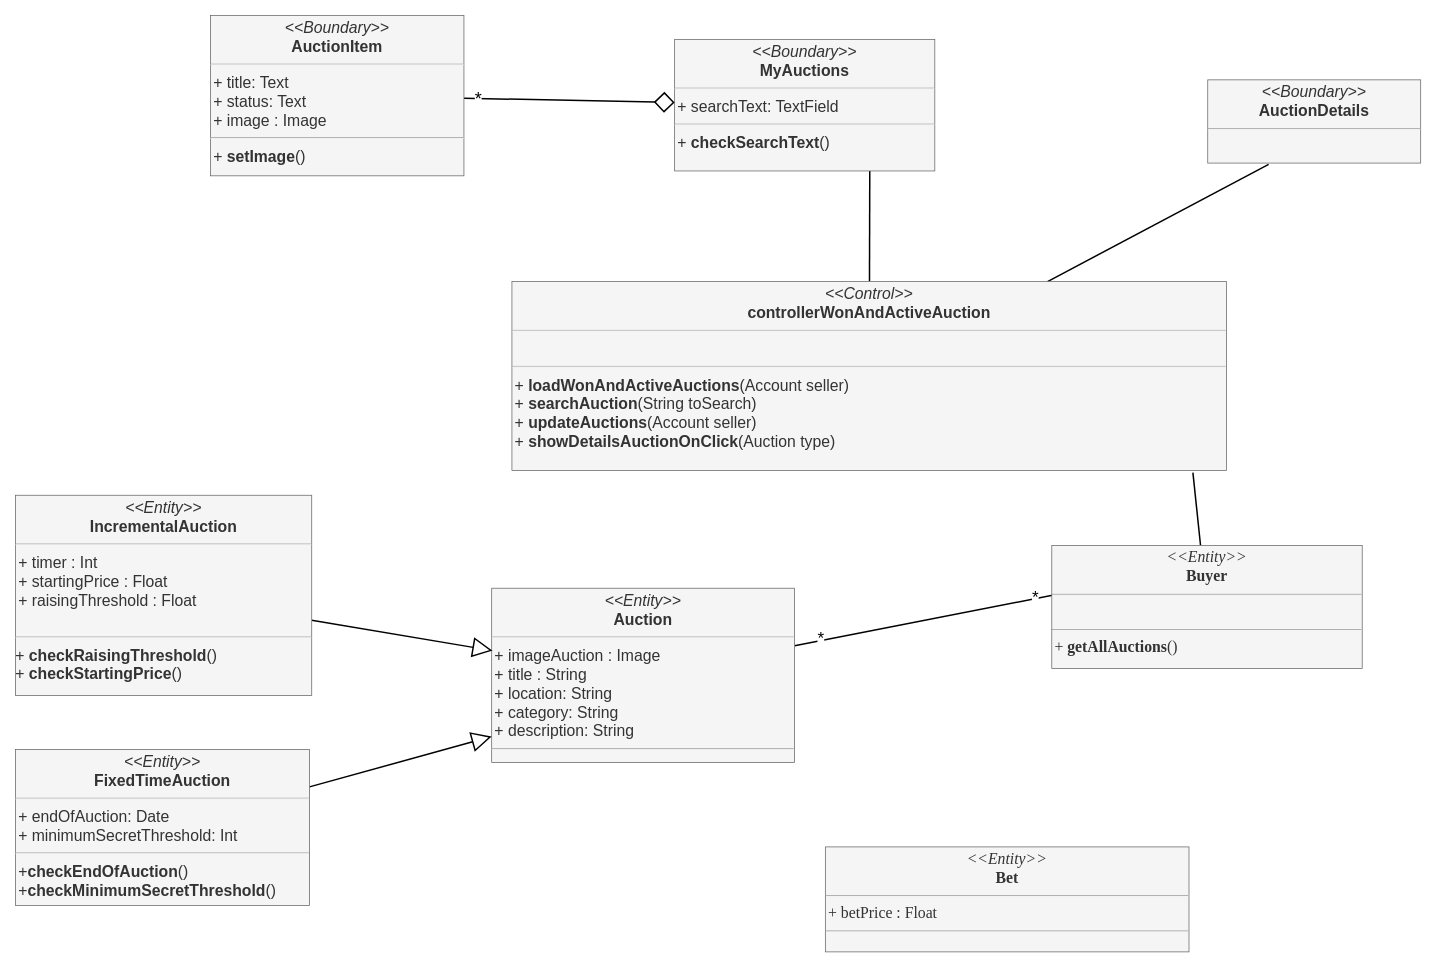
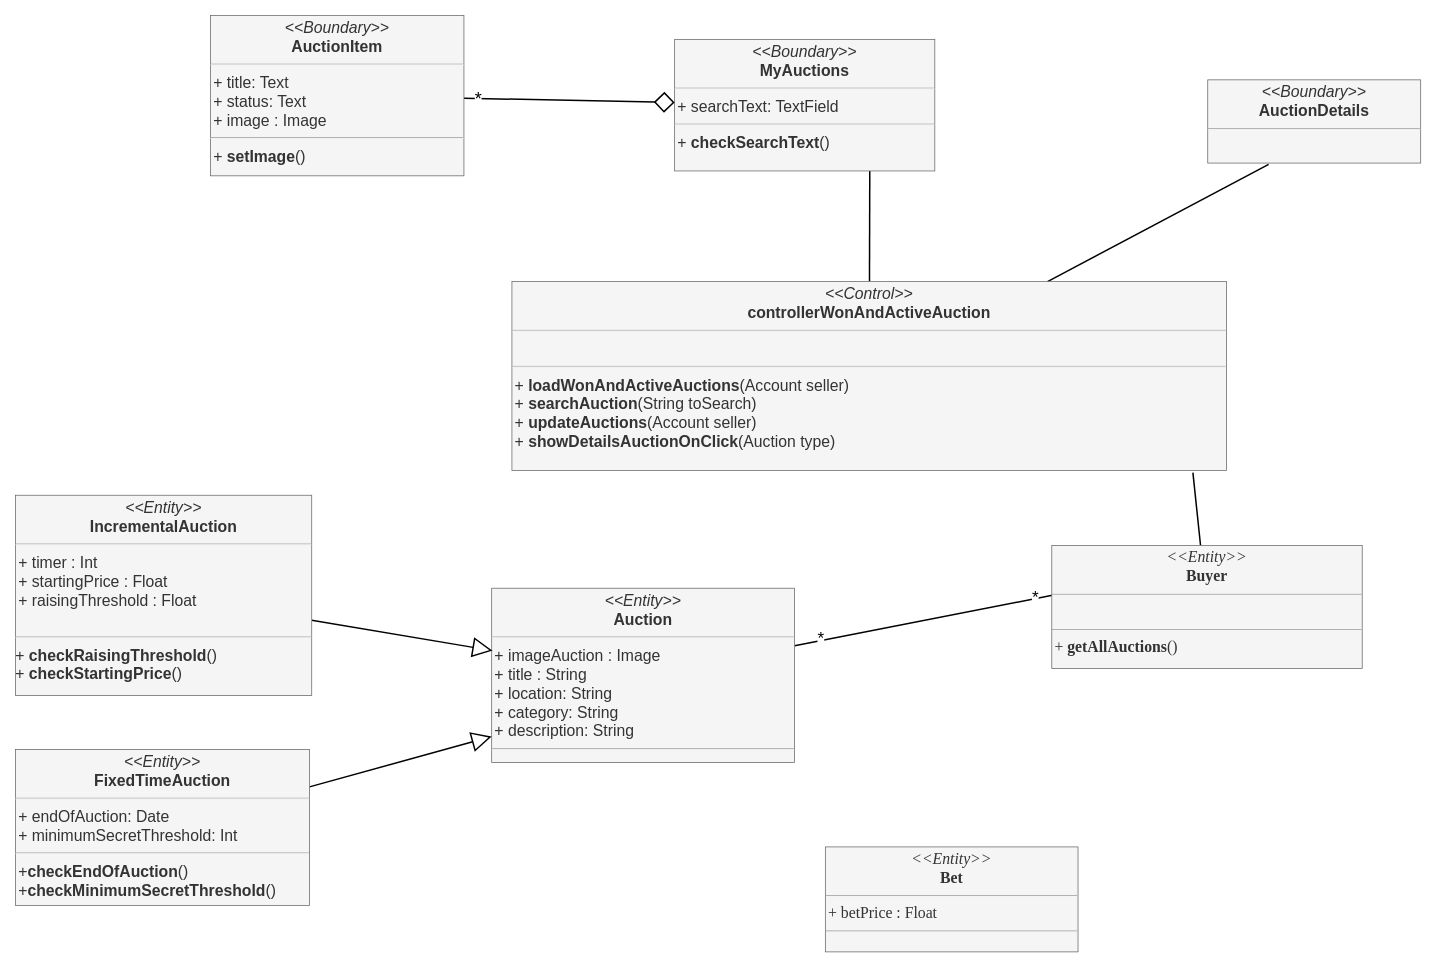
  <mxCell id="0" />
  <mxCell id="1" parent="0" />
  <mxCell id="2" style="rounded=0;orthogonalLoop=1;jettySize=auto;html=1;entryX=0.75;entryY=1;entryDx=0;entryDy=0;strokeWidth=2;endArrow=none;endFill=0;endSize=22;" parent="1" source="4" target="5" edge="1"><mxGeometry relative="1" as="geometry" /></mxCell>
  <mxCell id="3" style="edgeStyle=none;rounded=0;orthogonalLoop=1;jettySize=auto;html=1;entryX=0.286;entryY=1.016;entryDx=0;entryDy=0;entryPerimeter=0;strokeWidth=2;endArrow=none;endFill=0;endSize=22;" parent="1" source="4" target="14" edge="1"><mxGeometry relative="1" as="geometry" /></mxCell>
  <mxCell id="4" value="&lt;p style=&quot;margin: 4px 0px 0px; text-align: center; font-size: 21px;&quot;&gt;&lt;i style=&quot;font-size: 21px;&quot;&gt;&amp;lt;&amp;lt;Control&amp;gt;&amp;gt;&lt;/i&gt;&lt;br style=&quot;font-size: 21px;&quot;&gt;&lt;b style=&quot;font-size: 21px;&quot;&gt;controller&lt;/b&gt;&lt;b style=&quot;background-color: initial;&quot;&gt;WonAndActiveAuction&lt;/b&gt;&lt;/p&gt;&lt;hr style=&quot;font-size: 21px;&quot;&gt;&lt;p style=&quot;margin: 0px 0px 0px 4px; font-size: 21px;&quot;&gt;&lt;br&gt;&lt;/p&gt;&lt;hr style=&quot;font-size: 21px;&quot;&gt;&lt;p style=&quot;margin: 0px 0px 0px 4px; font-size: 21px;&quot;&gt;+ &lt;b&gt;loadWonAndActiveAuctions&lt;/b&gt;(Account seller)&lt;/p&gt;&lt;p style=&quot;margin: 0px 0px 0px 4px; font-size: 21px;&quot;&gt;+ &lt;b&gt;searchAuction&lt;/b&gt;(String toSearch)&lt;/p&gt;&lt;p style=&quot;margin: 0px 0px 0px 4px; font-size: 21px;&quot;&gt;+ &lt;b&gt;updateAuctions&lt;/b&gt;(Account seller)&lt;/p&gt;&lt;p style=&quot;margin: 0px 0px 0px 4px; font-size: 21px;&quot;&gt;+ &lt;b&gt;showDetailsAuctionOnClick&lt;/b&gt;(Auction type)&lt;/p&gt;" style="verticalAlign=top;align=left;overflow=fill;fontSize=21;fontFamily=Helvetica;html=1;fillColor=#f5f5f5;fontColor=#333333;strokeColor=#666666;" parent="1" vertex="1"><mxGeometry x="682" y="375" width="953" height="252" as="geometry" /></mxCell>
  <mxCell id="5" value="&lt;p style=&quot;margin: 4px 0px 0px; text-align: center; font-size: 21px;&quot;&gt;&lt;i style=&quot;font-size: 21px;&quot;&gt;&amp;lt;&amp;lt;Boundary&amp;gt;&amp;gt;&lt;/i&gt;&lt;br style=&quot;font-size: 21px;&quot;&gt;&lt;b style=&quot;font-size: 21px;&quot;&gt;MyAuctions&lt;/b&gt;&lt;/p&gt;&lt;hr style=&quot;font-size: 21px;&quot;&gt;&lt;p style=&quot;margin: 0px 0px 0px 4px; font-size: 21px;&quot;&gt;+ searchText&lt;span style=&quot;background-color: initial;&quot;&gt;: TextField&lt;/span&gt;&lt;/p&gt;&lt;hr style=&quot;font-size: 21px;&quot;&gt;&lt;p style=&quot;margin: 0px 0px 0px 4px; font-size: 21px;&quot;&gt;+ &lt;b&gt;checkSearchText&lt;/b&gt;()&lt;/p&gt;" style="verticalAlign=top;align=left;overflow=fill;fontSize=21;fontFamily=Helvetica;html=1;fillColor=#f5f5f5;fontColor=#333333;strokeColor=#666666;" parent="1" vertex="1"><mxGeometry x="899" y="52" width="347" height="175.5" as="geometry" /></mxCell>
  <mxCell id="6" style="edgeStyle=none;rounded=0;orthogonalLoop=1;jettySize=auto;html=1;entryX=0.006;entryY=0.403;entryDx=0;entryDy=0;entryPerimeter=0;strokeWidth=2;endArrow=none;endFill=0;endSize=22;" parent="1" source="9" target="19" edge="1"><mxGeometry relative="1" as="geometry" /></mxCell>
  <mxCell id="7" value="&lt;span style=&quot;font-size: 23px;&quot;&gt;*&lt;/span&gt;" style="edgeLabel;html=1;align=center;verticalAlign=middle;resizable=0;points=[];" parent="6" vertex="1" connectable="0"><mxGeometry x="0.86" y="2" relative="1" as="geometry"><mxPoint as="offset" /></mxGeometry></mxCell>
  <mxCell id="8" value="*" style="edgeLabel;html=1;align=center;verticalAlign=middle;resizable=0;points=[];fontSize=23;" parent="6" vertex="1" connectable="0"><mxGeometry x="-0.797" y="3" relative="1" as="geometry"><mxPoint as="offset" /></mxGeometry></mxCell>
  <mxCell id="9" value="&lt;p style=&quot;margin: 4px 0px 0px; text-align: center; font-size: 21px;&quot;&gt;&lt;i style=&quot;font-size: 21px;&quot;&gt;&amp;lt;&amp;lt;Entity&amp;gt;&amp;gt;&lt;/i&gt;&lt;br style=&quot;font-size: 21px;&quot;&gt;&lt;b style=&quot;font-size: 21px;&quot;&gt;Auction&lt;/b&gt;&lt;/p&gt;&lt;hr style=&quot;font-size: 21px;&quot;&gt;&lt;p style=&quot;margin: 0px 0px 0px 4px; font-size: 21px;&quot;&gt;+ imageAuction : Image&lt;br&gt;&lt;/p&gt;&lt;p style=&quot;margin: 0px 0px 0px 4px; font-size: 21px;&quot;&gt;+ title : String&lt;/p&gt;&lt;p style=&quot;margin: 0px 0px 0px 4px; font-size: 21px;&quot;&gt;+ location: String&lt;/p&gt;&lt;p style=&quot;margin: 0px 0px 0px 4px; font-size: 21px;&quot;&gt;+ category: String&lt;/p&gt;&lt;p style=&quot;margin: 0px 0px 0px 4px; font-size: 21px;&quot;&gt;+ description: String&lt;/p&gt;&lt;hr style=&quot;font-size: 21px;&quot;&gt;&lt;p style=&quot;margin: 0px 0px 0px 4px; font-size: 21px;&quot;&gt;&lt;br&gt;&lt;/p&gt;" style="verticalAlign=top;align=left;overflow=fill;fontSize=21;fontFamily=Helvetica;html=1;fillColor=#f5f5f5;fontColor=#333333;strokeColor=#666666;" parent="1" vertex="1"><mxGeometry x="655" y="784" width="404" height="232.5" as="geometry" /></mxCell>
  <mxCell id="10" style="rounded=0;orthogonalLoop=1;jettySize=auto;html=1;strokeWidth=2;endArrow=block;endFill=0;endSize=22;entryX=0;entryY=0.851;entryDx=0;entryDy=0;entryPerimeter=0;" parent="1" source="11" target="9" edge="1"><mxGeometry relative="1" as="geometry"><mxPoint x="651" y="1063" as="targetPoint" /></mxGeometry></mxCell>
  <mxCell id="11" value="&lt;p style=&quot;margin: 4px 0px 0px; text-align: center; font-size: 21px;&quot;&gt;&lt;i style=&quot;font-size: 21px;&quot;&gt;&amp;lt;&amp;lt;Entity&amp;gt;&amp;gt;&lt;/i&gt;&lt;br style=&quot;font-size: 21px;&quot;&gt;&lt;b&gt;FixedTimeAuction&lt;/b&gt;&lt;/p&gt;&lt;hr style=&quot;font-size: 21px;&quot;&gt;&lt;p style=&quot;margin: 0px 0px 0px 4px; font-size: 21px;&quot;&gt;+ endOfAuction: Date&lt;br style=&quot;font-size: 21px;&quot;&gt;+ minimumSecretThreshold: Int&lt;/p&gt;&lt;hr style=&quot;font-size: 21px;&quot;&gt;&lt;p style=&quot;margin: 0px 0px 0px 4px; font-size: 21px;&quot;&gt;+&lt;b&gt;checkEndOfAuction&lt;/b&gt;()&lt;/p&gt;&lt;p style=&quot;margin: 0px 0px 0px 4px; font-size: 21px;&quot;&gt;+&lt;b&gt;checkMinimumSecretThreshold&lt;/b&gt;()&lt;/p&gt;" style="verticalAlign=top;align=left;overflow=fill;fontSize=21;fontFamily=Helvetica;html=1;fillColor=#f5f5f5;fontColor=#333333;strokeColor=#666666;" parent="1" vertex="1"><mxGeometry x="20" y="999" width="392" height="208" as="geometry" /></mxCell>
  <mxCell id="12" style="rounded=0;orthogonalLoop=1;jettySize=auto;html=1;entryX=0.003;entryY=0.358;entryDx=0;entryDy=0;entryPerimeter=0;strokeWidth=2;endArrow=block;endFill=0;endSize=22;" parent="1" source="13" target="9" edge="1"><mxGeometry relative="1" as="geometry" /></mxCell>
  <mxCell id="13" value="&lt;p style=&quot;margin: 4px 0px 0px; text-align: center; font-size: 21px;&quot;&gt;&lt;i style=&quot;font-size: 21px;&quot;&gt;&amp;lt;&amp;lt;Entity&amp;gt;&amp;gt;&lt;/i&gt;&lt;br style=&quot;font-size: 21px;&quot;&gt;&lt;b style=&quot;font-size: 21px;&quot;&gt;IncrementalAuction&lt;/b&gt;&lt;/p&gt;&lt;hr style=&quot;font-size: 21px;&quot;&gt;&lt;p style=&quot;margin: 0px 0px 0px 4px; font-size: 21px;&quot;&gt;+ timer : Int&lt;br style=&quot;font-size: 21px;&quot;&gt;+ startingPrice : Float&lt;/p&gt;&lt;p style=&quot;margin: 0px 0px 0px 4px; font-size: 21px;&quot;&gt;+ raisingThreshold : Float&lt;/p&gt;&lt;br&gt;&lt;hr style=&quot;font-size: 21px;&quot;&gt;+&amp;nbsp;&lt;b&gt;checkRaisingThreshold&lt;/b&gt;()&lt;br&gt;+&amp;nbsp;&lt;b&gt;checkStartingPrice&lt;/b&gt;()&lt;br&gt;&lt;br&gt;&lt;br&gt;&lt;p style=&quot;margin: 0px 0px 0px 4px; font-size: 21px;&quot;&gt;&lt;br&gt;&lt;/p&gt;" style="verticalAlign=top;align=left;overflow=fill;fontSize=21;fontFamily=Helvetica;html=1;fillColor=#f5f5f5;fontColor=#333333;strokeColor=#666666;" parent="1" vertex="1"><mxGeometry x="20" y="660" width="395" height="267" as="geometry" /></mxCell>
  <mxCell id="14" value="&lt;p style=&quot;margin: 4px 0px 0px; text-align: center; font-size: 21px;&quot;&gt;&lt;i style=&quot;font-size: 21px;&quot;&gt;&amp;lt;&amp;lt;Boundary&amp;gt;&amp;gt;&lt;/i&gt;&lt;br style=&quot;font-size: 21px;&quot;&gt;&lt;b style=&quot;font-size: 21px;&quot;&gt;AuctionDetails&lt;/b&gt;&lt;/p&gt;&lt;hr style=&quot;font-size: 21px;&quot;&gt;&lt;p style=&quot;margin: 0px 0px 0px 4px; font-size: 21px;&quot;&gt;&lt;/p&gt;&lt;p style=&quot;margin: 0px 0px 0px 4px; font-size: 21px;&quot;&gt;&lt;br&gt;&lt;/p&gt;" style="verticalAlign=top;align=left;overflow=fill;fontSize=21;fontFamily=Helvetica;html=1;fillColor=#f5f5f5;fontColor=#333333;strokeColor=#666666;" parent="1" vertex="1"><mxGeometry x="1610" y="106" width="284" height="111" as="geometry" /></mxCell>
  <mxCell id="15" style="rounded=0;orthogonalLoop=1;jettySize=auto;html=1;entryX=0.953;entryY=1.011;entryDx=0;entryDy=0;entryPerimeter=0;strokeWidth=2;endArrow=none;endFill=0;endSize=22;" parent="1" source="19" target="4" edge="1"><mxGeometry relative="1" as="geometry"><mxPoint x="1503.738" y="803" as="sourcePoint" /></mxGeometry></mxCell>
  <mxCell id="16" style="rounded=0;orthogonalLoop=1;jettySize=auto;html=1;fontSize=21;strokeWidth=2;endArrow=diamond;endFill=0;endSize=23;" parent="1" source="18" target="5" edge="1"><mxGeometry relative="1" as="geometry" /></mxCell>
  <mxCell id="17" value="&lt;font style=&quot;font-size: 24px;&quot;&gt;*&lt;/font&gt;" style="edgeLabel;html=1;align=center;verticalAlign=middle;resizable=0;points=[];" parent="16" vertex="1" connectable="0"><mxGeometry x="-0.862" y="-1" relative="1" as="geometry"><mxPoint as="offset" /></mxGeometry></mxCell>
  <mxCell id="18" value="&lt;p style=&quot;margin: 4px 0px 0px; text-align: center; font-size: 21px;&quot;&gt;&lt;i style=&quot;font-size: 21px;&quot;&gt;&amp;lt;&amp;lt;Boundary&amp;gt;&amp;gt;&lt;/i&gt;&lt;br style=&quot;font-size: 21px;&quot;&gt;&lt;b style=&quot;font-size: 21px;&quot;&gt;AuctionItem&lt;/b&gt;&lt;/p&gt;&lt;hr style=&quot;font-size: 21px;&quot;&gt;&lt;p style=&quot;margin: 0px 0px 0px 4px; font-size: 21px;&quot;&gt;+ title: Text&lt;br style=&quot;font-size: 21px;&quot;&gt;+ status: Text&lt;/p&gt;&lt;p style=&quot;margin: 0px 0px 0px 4px; font-size: 21px;&quot;&gt;+ image : Image&lt;/p&gt;&lt;hr style=&quot;font-size: 21px;&quot;&gt;&lt;p style=&quot;margin: 0px 0px 0px 4px; font-size: 21px;&quot;&gt;+ &lt;b&gt;setImage&lt;/b&gt;()&lt;/p&gt;" style="verticalAlign=top;align=left;overflow=fill;fontSize=21;fontFamily=Helvetica;html=1;fillColor=#f5f5f5;fontColor=#333333;strokeColor=#666666;" parent="1" vertex="1"><mxGeometry x="280" y="20" width="338" height="214" as="geometry" /></mxCell>
  <mxCell id="19" value="&lt;p style=&quot;margin: 4px 0px 0px; text-align: center; font-size: 21px;&quot;&gt;&lt;font style=&quot;font-size: 21px;&quot;&gt;&lt;i style=&quot;&quot;&gt;&amp;lt;&amp;lt;Entity&amp;gt;&amp;gt;&lt;/i&gt;&lt;br&gt;&lt;b style=&quot;&quot;&gt;Buyer&lt;/b&gt;&lt;/font&gt;&lt;/p&gt;&lt;hr style=&quot;font-size: 21px;&quot; size=&quot;1&quot;&gt;&lt;p style=&quot;margin: 0px 0px 0px 4px; font-size: 21px;&quot;&gt;&lt;br&gt;&lt;/p&gt;&lt;hr style=&quot;font-size: 21px;&quot; size=&quot;1&quot;&gt;&lt;p style=&quot;margin: 0px 0px 0px 4px; font-size: 21px;&quot;&gt;&lt;font style=&quot;font-size: 21px;&quot;&gt;+ &lt;b&gt;getAllAuctions&lt;/b&gt;()&lt;/font&gt;&lt;/p&gt;&lt;p style=&quot;margin: 0px 0px 0px 4px; font-size: 21px;&quot;&gt;&lt;br&gt;&lt;/p&gt;" style="verticalAlign=top;align=left;overflow=fill;fontSize=12;fontFamily=SF PRO;html=1;fillColor=#f5f5f5;fontColor=#333333;strokeColor=#666666;rounded=0;" parent="1" vertex="1"><mxGeometry x="1402" y="727" width="414" height="164" as="geometry" /></mxCell>
- <mxCell id="20" value="&lt;p style=&quot;margin: 4px 0px 0px; text-align: center; font-size: 21px;&quot;&gt;&lt;font style=&quot;font-size: 21px;&quot;&gt;&lt;i style=&quot;&quot;&gt;&amp;lt;&amp;lt;Entity&amp;gt;&amp;gt;&lt;/i&gt;&lt;br&gt;&lt;b style=&quot;&quot;&gt;Bet&lt;/b&gt;&lt;/font&gt;&lt;/p&gt;&lt;hr style=&quot;font-size: 21px;&quot; size=&quot;1&quot;&gt;&lt;p style=&quot;margin: 0px 0px 0px 4px; font-size: 21px;&quot;&gt;+ betPrice : Float&lt;/p&gt;&lt;hr style=&quot;font-size: 21px;&quot; size=&quot;1&quot;&gt;&lt;p style=&quot;margin: 0px 0px 0px 4px; font-size: 21px;&quot;&gt;&lt;br&gt;&lt;/p&gt;&lt;p style=&quot;margin: 0px 0px 0px 4px; font-size: 21px;&quot;&gt;&lt;br&gt;&lt;/p&gt;" style="verticalAlign=top;align=left;overflow=fill;fontSize=12;fontFamily=SF PRO;html=1;fillColor=#f5f5f5;fontColor=#333333;strokeColor=#666666;rounded=0;" parent="1" vertex="1"><mxGeometry x="1100" y="1129" width="485" height="140" as="geometry" /></mxCell>
+ <mxCell id="20" value="&lt;p style=&quot;margin: 4px 0px 0px; text-align: center; font-size: 21px;&quot;&gt;&lt;font style=&quot;font-size: 21px;&quot;&gt;&lt;i style=&quot;&quot;&gt;&amp;lt;&amp;lt;Entity&amp;gt;&amp;gt;&lt;/i&gt;&lt;br&gt;&lt;b style=&quot;&quot;&gt;Bet&lt;/b&gt;&lt;/font&gt;&lt;/p&gt;&lt;hr style=&quot;font-size: 21px;&quot; size=&quot;1&quot;&gt;&lt;p style=&quot;margin: 0px 0px 0px 4px; font-size: 21px;&quot;&gt;+ betPrice : Float&lt;/p&gt;&lt;hr style=&quot;font-size: 21px;&quot; size=&quot;1&quot;&gt;&lt;p style=&quot;margin: 0px 0px 0px 4px; font-size: 21px;&quot;&gt;&lt;br&gt;&lt;/p&gt;&lt;p style=&quot;margin: 0px 0px 0px 4px; font-size: 21px;&quot;&gt;&lt;br&gt;&lt;/p&gt;" style="verticalAlign=top;align=left;overflow=fill;fontSize=12;fontFamily=SF PRO;html=1;fillColor=#f5f5f5;fontColor=#333333;strokeColor=#666666;rounded=0;" parent="1" vertex="1"><mxGeometry x="1100" y="1129" width="337" height="140" as="geometry" /></mxCell>
